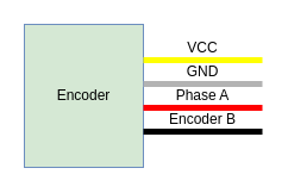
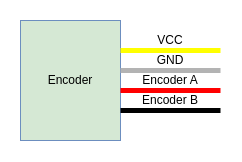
  <mxCell id="0" />
  <mxCell id="1" parent="0" />
  <mxCell id="2" value="Encoder" style="rounded=0;whiteSpace=wrap;html=1;fillColor=#d5e8d4;strokeColor=#6c8ebf;" vertex="1" parent="1"><mxGeometry x="20" y="20" width="100" height="120" as="geometry" /></mxCell>
  <mxCell id="3" value="" style="endArrow=none;html=1;rounded=0;exitX=1;exitY=0;exitDx=0;exitDy=0;strokeWidth=5;strokeColor=#FFFF00;" edge="1" parent="1"><mxGeometry width="50" height="50" relative="1" as="geometry"><mxPoint x="120" y="50" as="sourcePoint" /><mxPoint x="220" y="50" as="targetPoint" /></mxGeometry></mxCell>
  <mxCell id="4" value="" style="endArrow=none;html=1;rounded=0;exitX=1;exitY=0;exitDx=0;exitDy=0;strokeWidth=5;strokeColor=#B3B3B3;" edge="1" parent="1"><mxGeometry width="50" height="50" relative="1" as="geometry"><mxPoint x="120" y="70" as="sourcePoint" /><mxPoint x="220" y="70" as="targetPoint" /></mxGeometry></mxCell>
  <mxCell id="5" value="" style="endArrow=none;html=1;rounded=0;exitX=1;exitY=0;exitDx=0;exitDy=0;strokeWidth=5;strokeColor=#FF0000;" edge="1" parent="1"><mxGeometry width="50" height="50" relative="1" as="geometry"><mxPoint x="120" y="90" as="sourcePoint" /><mxPoint x="220" y="90" as="targetPoint" /></mxGeometry></mxCell>
  <mxCell id="6" value="" style="endArrow=none;html=1;rounded=0;exitX=1;exitY=0;exitDx=0;exitDy=0;strokeWidth=5;strokeColor=#000000;" edge="1" parent="1"><mxGeometry width="50" height="50" relative="1" as="geometry"><mxPoint x="120" y="110" as="sourcePoint" /><mxPoint x="220" y="110" as="targetPoint" /></mxGeometry></mxCell>
  <mxCell id="7" value="VCC" style="text;html=1;strokeColor=none;fillColor=none;align=center;verticalAlign=middle;whiteSpace=wrap;rounded=0;" vertex="1" parent="1"><mxGeometry x="120" y="30" width="100" height="20" as="geometry" /></mxCell>
  <mxCell id="8" value="GND" style="text;html=1;strokeColor=none;fillColor=none;align=center;verticalAlign=middle;whiteSpace=wrap;rounded=0;" vertex="1" parent="1"><mxGeometry x="120" y="50" width="100" height="20" as="geometry" /></mxCell>
- <mxCell id="9" value="Phase A" style="text;html=1;strokeColor=none;fillColor=none;align=center;verticalAlign=middle;whiteSpace=wrap;rounded=0;" vertex="1" parent="1"><mxGeometry x="120" y="70" width="100" height="20" as="geometry" /></mxCell>
+ <mxCell id="9" value="Encoder A" style="text;html=1;strokeColor=none;fillColor=none;align=center;verticalAlign=middle;whiteSpace=wrap;rounded=0;" vertex="1" parent="1"><mxGeometry x="120" y="70" width="100" height="20" as="geometry" /></mxCell>
  <mxCell id="10" value="Encoder B" style="text;html=1;strokeColor=none;fillColor=none;align=center;verticalAlign=middle;whiteSpace=wrap;rounded=0;" vertex="1" parent="1"><mxGeometry x="120" y="90" width="100" height="20" as="geometry" /></mxCell>
